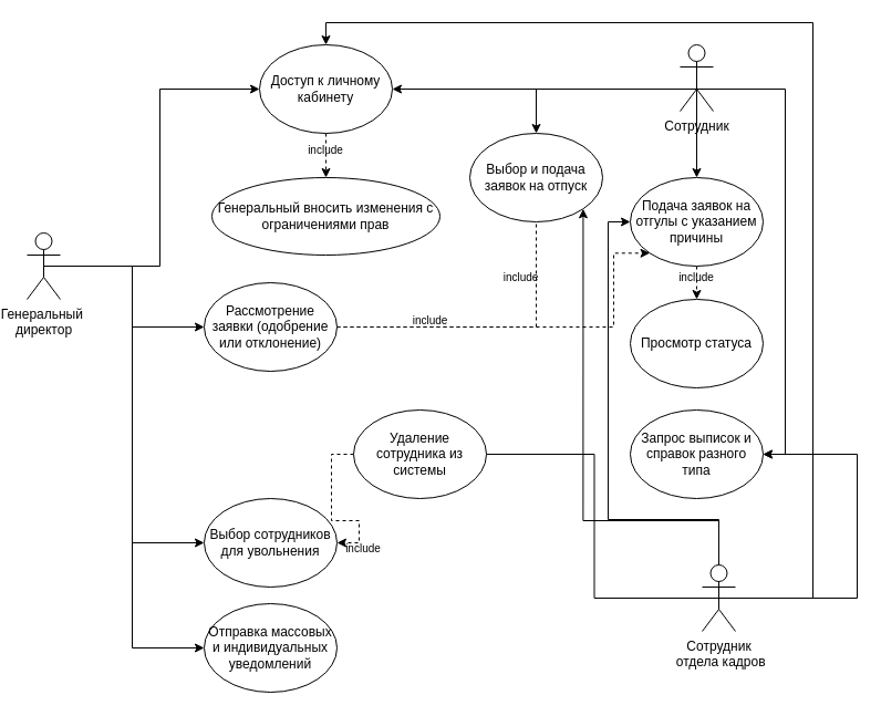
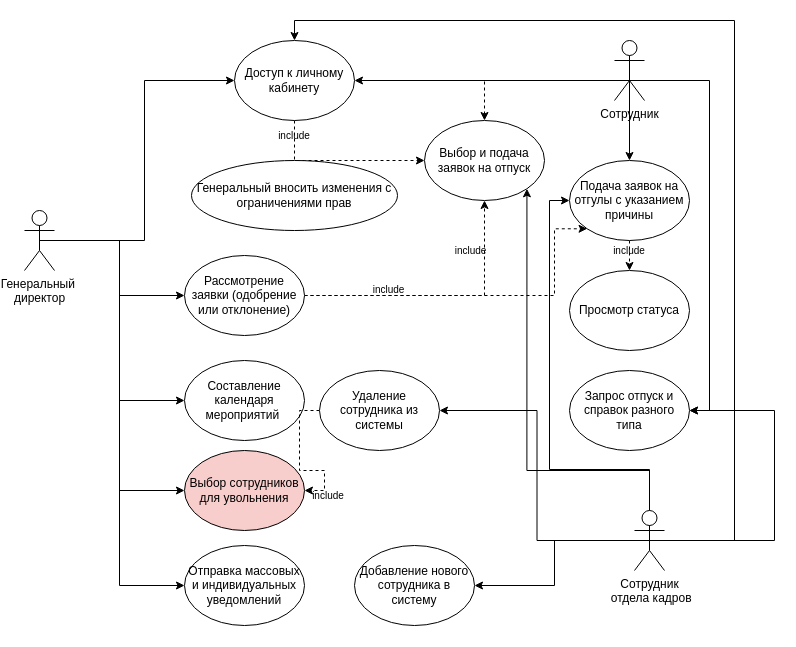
  <mxCell id="0" />
  <mxCell id="1" parent="0" />
  <mxCell id="2" style="edgeStyle=orthogonalEdgeStyle;rounded=0;orthogonalLoop=1;jettySize=auto;html=1;exitX=0.5;exitY=0.5;exitDx=0;exitDy=0;exitPerimeter=0;entryX=1;entryY=0.5;entryDx=0;entryDy=0;" edge="1" parent="1" source="6" target="21"><mxGeometry relative="1" as="geometry"><Array as="points"><mxPoint x="625" y="80" /></Array></mxGeometry></mxCell>
- <mxCell id="3" style="edgeStyle=orthogonalEdgeStyle;rounded=0;orthogonalLoop=1;jettySize=auto;html=1;exitX=0.5;exitY=0.5;exitDx=0;exitDy=0;exitPerimeter=0;entryX=0.5;entryY=0;entryDx=0;entryDy=0;" edge="1" parent="1" source="6" target="24"><mxGeometry relative="1" as="geometry"><Array as="points"><mxPoint x="625" y="80" /><mxPoint x="480" y="80" /></Array></mxGeometry></mxCell>
+ <mxCell id="3" style="edgeStyle=orthogonalEdgeStyle;rounded=0;orthogonalLoop=1;jettySize=auto;html=1;exitX=0.5;exitY=0.5;exitDx=0;exitDy=0;exitPerimeter=0;entryX=0.5;entryY=0;entryDx=0;entryDy=0;dashed=1;" edge="1" parent="1" source="6" target="24"><mxGeometry relative="1" as="geometry"><Array as="points"><mxPoint x="625" y="80" /><mxPoint x="480" y="80" /></Array></mxGeometry></mxCell>
  <mxCell id="4" style="edgeStyle=orthogonalEdgeStyle;rounded=0;orthogonalLoop=1;jettySize=auto;html=1;entryX=0.5;entryY=0;entryDx=0;entryDy=0;exitX=0.5;exitY=0.5;exitDx=0;exitDy=0;exitPerimeter=0;" edge="1" parent="1" source="6" target="26"><mxGeometry relative="1" as="geometry" /></mxCell>
  <mxCell id="5" style="edgeStyle=orthogonalEdgeStyle;rounded=0;orthogonalLoop=1;jettySize=auto;html=1;entryX=1;entryY=0.5;entryDx=0;entryDy=0;" edge="1" parent="1" target="29"><mxGeometry relative="1" as="geometry"><mxPoint x="610" y="80" as="sourcePoint" /><Array as="points"><mxPoint x="705" y="80" /><mxPoint x="705" y="410" /></Array></mxGeometry></mxCell>
  <mxCell id="6" value="Сотрудник" style="shape=umlActor;verticalLabelPosition=bottom;verticalAlign=top;html=1;outlineConnect=0;" vertex="1" parent="1"><mxGeometry x="610" y="40" width="30" height="60" as="geometry" /></mxCell>
  <mxCell id="7" style="edgeStyle=orthogonalEdgeStyle;rounded=0;orthogonalLoop=1;jettySize=auto;html=1;entryX=0;entryY=0.5;entryDx=0;entryDy=0;" edge="1" parent="1" source="12" target="21"><mxGeometry relative="1" as="geometry" /></mxCell>
  <mxCell id="8" style="edgeStyle=orthogonalEdgeStyle;rounded=0;orthogonalLoop=1;jettySize=auto;html=1;entryX=0;entryY=0.5;entryDx=0;entryDy=0;" edge="1" parent="1" source="12" target="32"><mxGeometry relative="1" as="geometry" /></mxCell>
+ <mxCell id="9" style="edgeStyle=orthogonalEdgeStyle;rounded=0;orthogonalLoop=1;jettySize=auto;html=1;exitX=0.5;exitY=0.5;exitDx=0;exitDy=0;exitPerimeter=0;entryX=0;entryY=0.5;entryDx=0;entryDy=0;" edge="1" parent="1" source="12" target="33"><mxGeometry relative="1" as="geometry" /></mxCell>
  <mxCell id="10" style="edgeStyle=orthogonalEdgeStyle;rounded=0;orthogonalLoop=1;jettySize=auto;html=1;exitX=0.5;exitY=0.5;exitDx=0;exitDy=0;exitPerimeter=0;entryX=0;entryY=0.5;entryDx=0;entryDy=0;" edge="1" parent="1" source="12" target="34"><mxGeometry relative="1" as="geometry" /></mxCell>
  <mxCell id="11" style="edgeStyle=orthogonalEdgeStyle;rounded=0;orthogonalLoop=1;jettySize=auto;html=1;exitX=0.5;exitY=0.5;exitDx=0;exitDy=0;exitPerimeter=0;entryX=0;entryY=0.5;entryDx=0;entryDy=0;" edge="1" parent="1" source="12" target="35"><mxGeometry relative="1" as="geometry" /></mxCell>
  <mxCell id="12" value="Генеральный&amp;nbsp;&lt;div&gt;директор&lt;/div&gt;" style="shape=umlActor;verticalLabelPosition=bottom;verticalAlign=top;html=1;outlineConnect=0;" vertex="1" parent="1"><mxGeometry x="20" y="210" width="30" height="60" as="geometry" /></mxCell>
- <mxCell id="13" style="edgeStyle=orthogonalEdgeStyle;rounded=0;orthogonalLoop=1;jettySize=auto;html=1;exitX=0.5;exitY=0.5;exitDx=0;exitDy=0;exitPerimeter=0;entryX=1;entryY=0.5;entryDx=0;entryDy=0;endArrow=none;" edge="1" parent="1" source="19" target="37"><mxGeometry relative="1" as="geometry" /></mxCell>
+ <mxCell id="13" style="edgeStyle=orthogonalEdgeStyle;rounded=0;orthogonalLoop=1;jettySize=auto;html=1;exitX=0.5;exitY=0.5;exitDx=0;exitDy=0;exitPerimeter=0;entryX=1;entryY=0.5;entryDx=0;entryDy=0;" edge="1" parent="1" source="19" target="37"><mxGeometry relative="1" as="geometry" /></mxCell>
+ <mxCell id="14" style="edgeStyle=orthogonalEdgeStyle;rounded=0;orthogonalLoop=1;jettySize=auto;html=1;exitX=0.5;exitY=0.5;exitDx=0;exitDy=0;exitPerimeter=0;entryX=1;entryY=0.5;entryDx=0;entryDy=0;" edge="1" parent="1" source="19" target="39"><mxGeometry relative="1" as="geometry" /></mxCell>
  <mxCell id="15" style="edgeStyle=orthogonalEdgeStyle;rounded=0;orthogonalLoop=1;jettySize=auto;html=1;exitX=0.5;exitY=0.5;exitDx=0;exitDy=0;exitPerimeter=0;entryX=0.5;entryY=0;entryDx=0;entryDy=0;" edge="1" parent="1" source="19" target="21"><mxGeometry relative="1" as="geometry"><Array as="points"><mxPoint x="730" y="540" /><mxPoint x="730" y="20" /><mxPoint x="290" y="20" /></Array></mxGeometry></mxCell>
  <mxCell id="16" style="edgeStyle=orthogonalEdgeStyle;rounded=0;orthogonalLoop=1;jettySize=auto;html=1;exitX=0.5;exitY=0.5;exitDx=0;exitDy=0;exitPerimeter=0;entryX=0;entryY=0.5;entryDx=0;entryDy=0;" edge="1" parent="1" source="19" target="26"><mxGeometry relative="1" as="geometry"><Array as="points"><mxPoint x="645" y="469" /><mxPoint x="545" y="469" /><mxPoint x="545" y="200" /></Array></mxGeometry></mxCell>
  <mxCell id="17" style="edgeStyle=orthogonalEdgeStyle;rounded=0;orthogonalLoop=1;jettySize=auto;html=1;entryX=1;entryY=1;entryDx=0;entryDy=0;" edge="1" parent="1" source="19" target="24"><mxGeometry relative="1" as="geometry"><Array as="points"><mxPoint x="645" y="470" /><mxPoint x="522" y="470" /></Array></mxGeometry></mxCell>
  <mxCell id="18" style="edgeStyle=orthogonalEdgeStyle;rounded=0;orthogonalLoop=1;jettySize=auto;html=1;exitX=0.5;exitY=0.5;exitDx=0;exitDy=0;exitPerimeter=0;entryX=1;entryY=0.5;entryDx=0;entryDy=0;" edge="1" parent="1" source="19" target="29"><mxGeometry relative="1" as="geometry"><Array as="points"><mxPoint x="770" y="540" /><mxPoint x="770" y="410" /></Array></mxGeometry></mxCell>
  <mxCell id="19" value="Сотрудник&lt;div&gt;&amp;nbsp;отдела кадров&lt;/div&gt;" style="shape=umlActor;verticalLabelPosition=bottom;verticalAlign=top;html=1;outlineConnect=0;" vertex="1" parent="1"><mxGeometry x="630" y="510" width="30" height="60" as="geometry" /></mxCell>
- <mxCell id="20" style="edgeStyle=orthogonalEdgeStyle;rounded=0;orthogonalLoop=1;jettySize=auto;html=1;exitX=0.5;exitY=1;exitDx=0;exitDy=0;entryX=0.5;entryY=0;entryDx=0;entryDy=0;dashed=1;" edge="1" parent="1" source="21" target="22"><mxGeometry relative="1" as="geometry" /></mxCell>
+ <mxCell id="20" style="edgeStyle=orthogonalEdgeStyle;rounded=0;orthogonalLoop=1;jettySize=auto;html=1;exitX=0.5;exitY=1;exitDx=0;exitDy=0;dashed=1;" edge="1" parent="1" source="21" target="24"><mxGeometry relative="1" as="geometry" /></mxCell>
  <mxCell id="21" value="Доступ к личному кабинету" style="ellipse;whiteSpace=wrap;html=1;" vertex="1" parent="1"><mxGeometry x="230" y="40" width="120" height="80" as="geometry" /></mxCell>
  <mxCell id="22" value="Генеральный вносить изменения с ограничениями прав" style="ellipse;whiteSpace=wrap;html=1;" vertex="1" parent="1"><mxGeometry x="187" y="160" width="206" height="70" as="geometry" /></mxCell>
  <mxCell id="23" value="&lt;font style=&quot;font-size: 10px;&quot;&gt;include&lt;/font&gt;" style="text;html=1;align=center;verticalAlign=middle;whiteSpace=wrap;rounded=0;" vertex="1" parent="1"><mxGeometry x="270" y="130" width="40" height="10" as="geometry" /></mxCell>
  <mxCell id="24" value="Выбор и подача заявок на отпуск" style="ellipse;whiteSpace=wrap;html=1;" vertex="1" parent="1"><mxGeometry x="420" y="120" width="120" height="80" as="geometry" /></mxCell>
  <mxCell id="25" style="edgeStyle=orthogonalEdgeStyle;rounded=0;orthogonalLoop=1;jettySize=auto;html=1;exitX=0.5;exitY=1;exitDx=0;exitDy=0;entryX=0.5;entryY=0;entryDx=0;entryDy=0;dashed=1;" edge="1" parent="1" source="26" target="27"><mxGeometry relative="1" as="geometry" /></mxCell>
  <mxCell id="26" value="Подача заявок на отгулы с указанием причины" style="ellipse;whiteSpace=wrap;html=1;" vertex="1" parent="1"><mxGeometry x="565" y="160" width="120" height="80" as="geometry" /></mxCell>
  <mxCell id="27" value="Просмотр статуса" style="ellipse;whiteSpace=wrap;html=1;" vertex="1" parent="1"><mxGeometry x="565" y="270" width="120" height="80" as="geometry" /></mxCell>
  <mxCell id="28" value="&lt;font style=&quot;font-size: 10px;&quot;&gt;include&lt;/font&gt;" style="text;html=1;align=center;verticalAlign=middle;whiteSpace=wrap;rounded=0;" vertex="1" parent="1"><mxGeometry x="605" y="245" width="40" height="10" as="geometry" /></mxCell>
- <mxCell id="29" value="Запрос выписок и справок разного типа" style="ellipse;whiteSpace=wrap;html=1;" vertex="1" parent="1"><mxGeometry x="565" y="370" width="120" height="80" as="geometry" /></mxCell>
- <mxCell id="30" style="edgeStyle=orthogonalEdgeStyle;rounded=0;orthogonalLoop=1;jettySize=auto;html=1;exitX=1;exitY=0.5;exitDx=0;exitDy=0;entryX=0.5;entryY=1;entryDx=0;entryDy=0;dashed=1;endArrow=none;" edge="1" parent="1" source="32" target="24"><mxGeometry relative="1" as="geometry" /></mxCell>
+ <mxCell id="29" value="Запрос отпуск и справок разного типа" style="ellipse;whiteSpace=wrap;html=1;" vertex="1" parent="1"><mxGeometry x="565" y="370" width="120" height="80" as="geometry" /></mxCell>
+ <mxCell id="30" style="edgeStyle=orthogonalEdgeStyle;rounded=0;orthogonalLoop=1;jettySize=auto;html=1;exitX=1;exitY=0.5;exitDx=0;exitDy=0;entryX=0.5;entryY=1;entryDx=0;entryDy=0;dashed=1;" edge="1" parent="1" source="32" target="24"><mxGeometry relative="1" as="geometry" /></mxCell>
  <mxCell id="31" style="edgeStyle=orthogonalEdgeStyle;rounded=0;orthogonalLoop=1;jettySize=auto;html=1;exitX=1;exitY=0.5;exitDx=0;exitDy=0;entryX=0;entryY=1;entryDx=0;entryDy=0;dashed=1;" edge="1" parent="1" source="32" target="26"><mxGeometry relative="1" as="geometry"><Array as="points"><mxPoint x="550" y="295" /><mxPoint x="550" y="228" /></Array></mxGeometry></mxCell>
  <mxCell id="32" value="Рассмотрение заявки (одобрение или отклонение)" style="ellipse;whiteSpace=wrap;html=1;" vertex="1" parent="1"><mxGeometry x="180" y="255" width="120" height="80" as="geometry" /></mxCell>
- <mxCell id="34" value="Выбор сотрудников для увольнения" style="ellipse;whiteSpace=wrap;html=1;" vertex="1" parent="1"><mxGeometry x="180" y="450" width="120" height="80" as="geometry" /></mxCell>
+ <mxCell id="33" value="Составление календаря мероприятий&amp;nbsp;" style="ellipse;whiteSpace=wrap;html=1;" vertex="1" parent="1"><mxGeometry x="180" y="360" width="120" height="80" as="geometry" /></mxCell>
+ <mxCell id="34" value="Выбор сотрудников для увольнения" style="ellipse;whiteSpace=wrap;html=1;fillColor=#f8cecc;" vertex="1" parent="1"><mxGeometry x="180" y="450" width="120" height="80" as="geometry" /></mxCell>
  <mxCell id="35" value="Отправка массовых и индивидуальных уведомлений" style="ellipse;whiteSpace=wrap;html=1;" vertex="1" parent="1"><mxGeometry x="180" y="545" width="120" height="80" as="geometry" /></mxCell>
  <mxCell id="36" style="edgeStyle=orthogonalEdgeStyle;rounded=0;orthogonalLoop=1;jettySize=auto;html=1;entryX=1;entryY=0.5;entryDx=0;entryDy=0;dashed=1;" edge="1" parent="1" source="37" target="34"><mxGeometry relative="1" as="geometry" /></mxCell>
  <mxCell id="37" value="Удаление сотрудника из системы" style="ellipse;whiteSpace=wrap;html=1;" vertex="1" parent="1"><mxGeometry x="315" y="370" width="120" height="80" as="geometry" /></mxCell>
  <mxCell id="38" value="&lt;font style=&quot;font-size: 10px;&quot;&gt;include&lt;/font&gt;" style="text;html=1;align=center;verticalAlign=middle;whiteSpace=wrap;rounded=0;" vertex="1" parent="1"><mxGeometry x="304" y="490" width="40" height="10" as="geometry" /></mxCell>
+ <mxCell id="39" value="Добавление нового сотрудника в систему" style="ellipse;whiteSpace=wrap;html=1;" vertex="1" parent="1"><mxGeometry x="350" y="545" width="120" height="80" as="geometry" /></mxCell>
  <mxCell id="40" value="&lt;font style=&quot;font-size: 10px;&quot;&gt;include&lt;/font&gt;" style="text;html=1;align=center;verticalAlign=middle;whiteSpace=wrap;rounded=0;" vertex="1" parent="1"><mxGeometry x="368" y="278" width="33" height="21" as="geometry" /></mxCell>
  <mxCell id="41" value="&lt;font style=&quot;font-size: 10px;&quot;&gt;include&lt;/font&gt;" style="text;html=1;align=center;verticalAlign=middle;whiteSpace=wrap;rounded=0;" vertex="1" parent="1"><mxGeometry x="450" y="239.5" width="33" height="21" as="geometry" /></mxCell>
